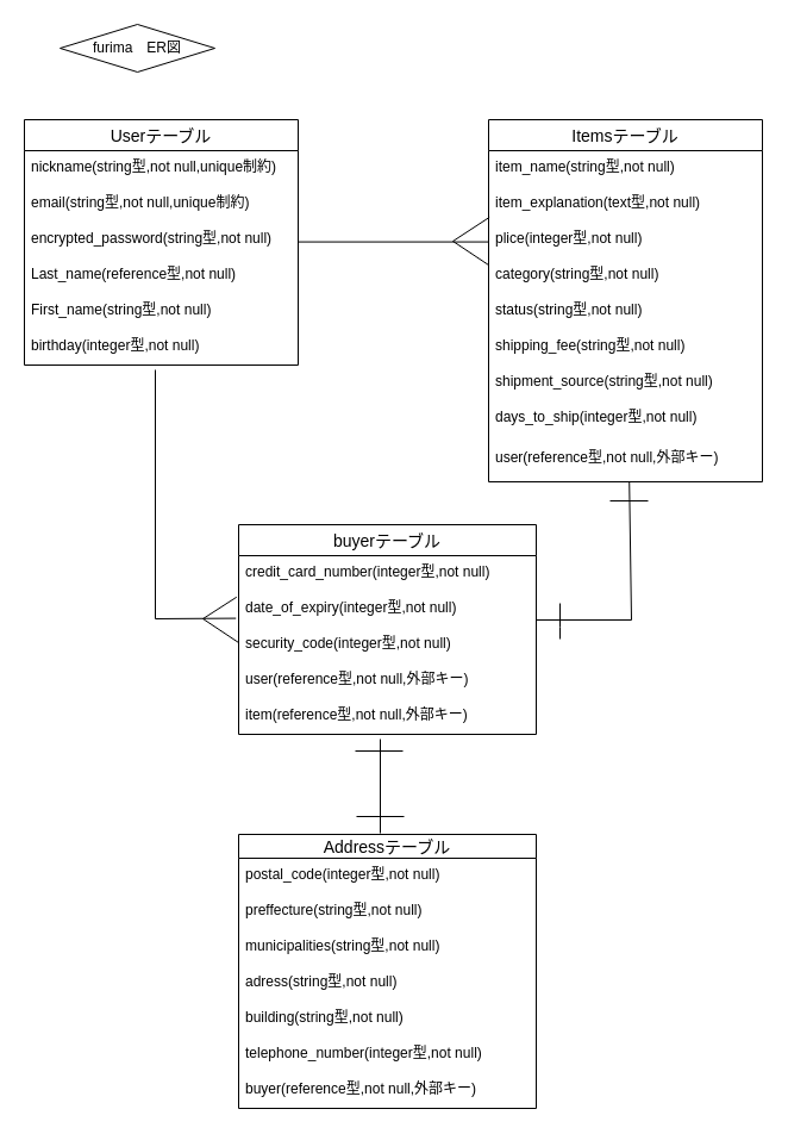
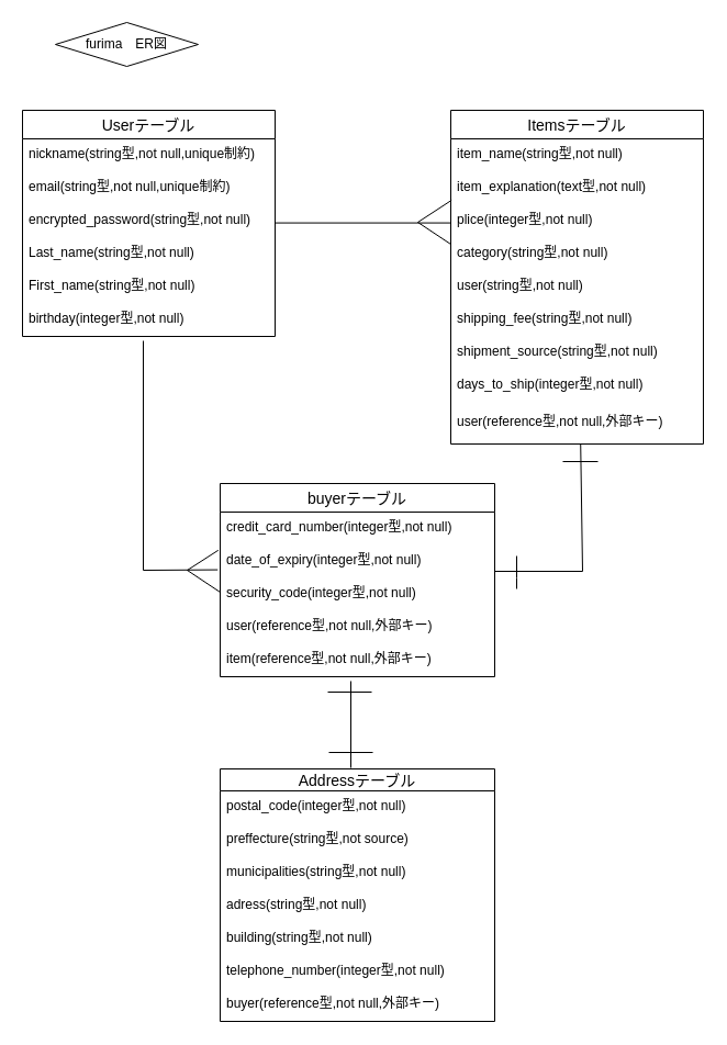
  <mxCell id="0" />
  <mxCell id="1" parent="0" />
  <mxCell id="2" value="Userテーブル" style="swimlane;fontStyle=0;childLayout=stackLayout;horizontal=1;startSize=26;horizontalStack=0;resizeParent=1;resizeParentMax=0;resizeLast=0;collapsible=1;marginBottom=0;align=center;fontSize=14;" vertex="1" parent="1"><mxGeometry x="20" y="100" width="230" height="206" as="geometry"><mxRectangle x="40" y="110" width="120" height="26" as="alternateBounds" /></mxGeometry></mxCell>
  <mxCell id="3" value="nickname(string型,not null,unique制約)" style="text;strokeColor=none;fillColor=none;spacingLeft=4;spacingRight=4;overflow=hidden;rotatable=0;points=[[0,0.5],[1,0.5]];portConstraint=eastwest;fontSize=12;" vertex="1" parent="2"><mxGeometry y="26" width="230" height="30" as="geometry" /></mxCell>
  <mxCell id="4" value="email(string型,not null,unique制約)" style="text;strokeColor=none;fillColor=none;spacingLeft=4;spacingRight=4;overflow=hidden;rotatable=0;points=[[0,0.5],[1,0.5]];portConstraint=eastwest;fontSize=12;" vertex="1" parent="2"><mxGeometry y="56" width="230" height="30" as="geometry" /></mxCell>
  <mxCell id="5" value="encrypted_password(string型,not null)" style="text;strokeColor=none;fillColor=none;spacingLeft=4;spacingRight=4;overflow=hidden;rotatable=0;points=[[0,0.5],[1,0.5]];portConstraint=eastwest;fontSize=12;" vertex="1" parent="2"><mxGeometry y="86" width="230" height="30" as="geometry" /></mxCell>
- <mxCell id="6" value="Last_name(reference型,not null)" style="text;strokeColor=none;fillColor=none;spacingLeft=4;spacingRight=4;overflow=hidden;rotatable=0;points=[[0,0.5],[1,0.5]];portConstraint=eastwest;fontSize=12;" vertex="1" parent="2"><mxGeometry y="116" width="230" height="30" as="geometry" /></mxCell>
+ <mxCell id="6" value="Last_name(string型,not null)" style="text;strokeColor=none;fillColor=none;spacingLeft=4;spacingRight=4;overflow=hidden;rotatable=0;points=[[0,0.5],[1,0.5]];portConstraint=eastwest;fontSize=12;" vertex="1" parent="2"><mxGeometry y="116" width="230" height="30" as="geometry" /></mxCell>
  <mxCell id="7" value="First_name(string型,not null)" style="text;strokeColor=none;fillColor=none;spacingLeft=4;spacingRight=4;overflow=hidden;rotatable=0;points=[[0,0.5],[1,0.5]];portConstraint=eastwest;fontSize=12;" vertex="1" parent="2"><mxGeometry y="146" width="230" height="30" as="geometry" /></mxCell>
  <mxCell id="8" value="birthday(integer型,not null)" style="text;strokeColor=none;fillColor=none;spacingLeft=4;spacingRight=4;overflow=hidden;rotatable=0;points=[[0,0.5],[1,0.5]];portConstraint=eastwest;fontSize=12;" vertex="1" parent="2"><mxGeometry y="176" width="230" height="30" as="geometry" /></mxCell>
  <mxCell id="9" value="furima　ER図" style="rhombus;whiteSpace=wrap;html=1;align=center;" vertex="1" parent="1"><mxGeometry x="50" y="20" width="130" height="40" as="geometry" /></mxCell>
  <mxCell id="10" value="Itemsテーブル" style="swimlane;fontStyle=0;childLayout=stackLayout;horizontal=1;startSize=26;horizontalStack=0;resizeParent=1;resizeParentMax=0;resizeLast=0;collapsible=1;marginBottom=0;align=center;fontSize=14;" vertex="1" parent="1"><mxGeometry x="410" y="100" width="230" height="304" as="geometry" /></mxCell>
  <mxCell id="11" value="item_name(string型,not null)" style="text;strokeColor=none;fillColor=none;spacingLeft=4;spacingRight=4;overflow=hidden;rotatable=0;points=[[0,0.5],[1,0.5]];portConstraint=eastwest;fontSize=12;" vertex="1" parent="10"><mxGeometry y="26" width="230" height="30" as="geometry" /></mxCell>
  <mxCell id="12" value="item_explanation(text型,not null)" style="text;strokeColor=none;fillColor=none;spacingLeft=4;spacingRight=4;overflow=hidden;rotatable=0;points=[[0,0.5],[1,0.5]];portConstraint=eastwest;fontSize=12;" vertex="1" parent="10"><mxGeometry y="56" width="230" height="30" as="geometry" /></mxCell>
  <mxCell id="13" value="plice(integer型,not null)" style="text;strokeColor=none;fillColor=none;spacingLeft=4;spacingRight=4;overflow=hidden;rotatable=0;points=[[0,0.5],[1,0.5]];portConstraint=eastwest;fontSize=12;" vertex="1" parent="10"><mxGeometry y="86" width="230" height="30" as="geometry" /></mxCell>
  <mxCell id="14" value="category(string型,not null)" style="text;strokeColor=none;fillColor=none;spacingLeft=4;spacingRight=4;overflow=hidden;rotatable=0;points=[[0,0.5],[1,0.5]];portConstraint=eastwest;fontSize=12;" vertex="1" parent="10"><mxGeometry y="116" width="230" height="30" as="geometry" /></mxCell>
- <mxCell id="15" value="status(string型,not null)" style="text;strokeColor=none;fillColor=none;spacingLeft=4;spacingRight=4;overflow=hidden;rotatable=0;points=[[0,0.5],[1,0.5]];portConstraint=eastwest;fontSize=12;" vertex="1" parent="10"><mxGeometry y="146" width="230" height="30" as="geometry" /></mxCell>
+ <mxCell id="15" value="user(string型,not null)" style="text;strokeColor=none;fillColor=none;spacingLeft=4;spacingRight=4;overflow=hidden;rotatable=0;points=[[0,0.5],[1,0.5]];portConstraint=eastwest;fontSize=12;" vertex="1" parent="10"><mxGeometry y="146" width="230" height="30" as="geometry" /></mxCell>
  <mxCell id="16" value="shipping_fee(string型,not null)" style="text;strokeColor=none;fillColor=none;spacingLeft=4;spacingRight=4;overflow=hidden;rotatable=0;points=[[0,0.5],[1,0.5]];portConstraint=eastwest;fontSize=12;" vertex="1" parent="10"><mxGeometry y="176" width="230" height="30" as="geometry" /></mxCell>
  <mxCell id="17" value="shipment_source(string型,not null)" style="text;strokeColor=none;fillColor=none;spacingLeft=4;spacingRight=4;overflow=hidden;rotatable=0;points=[[0,0.5],[1,0.5]];portConstraint=eastwest;fontSize=12;" vertex="1" parent="10"><mxGeometry y="206" width="230" height="30" as="geometry" /></mxCell>
  <mxCell id="18" value="days_to_ship(integer型,not null)" style="text;strokeColor=none;fillColor=none;spacingLeft=4;spacingRight=4;overflow=hidden;rotatable=0;points=[[0,0.5],[1,0.5]];portConstraint=eastwest;fontSize=12;" vertex="1" parent="10"><mxGeometry y="236" width="230" height="34" as="geometry" /></mxCell>
  <mxCell id="19" value="user(reference型,not null,外部キー)" style="text;strokeColor=none;fillColor=none;spacingLeft=4;spacingRight=4;overflow=hidden;rotatable=0;points=[[0,0.5],[1,0.5]];portConstraint=eastwest;fontSize=12;" vertex="1" parent="10"><mxGeometry y="270" width="230" height="34" as="geometry" /></mxCell>
  <mxCell id="20" value="buyerテーブル" style="swimlane;fontStyle=0;childLayout=stackLayout;horizontal=1;startSize=26;horizontalStack=0;resizeParent=1;resizeParentMax=0;resizeLast=0;collapsible=1;marginBottom=0;align=center;fontSize=14;" vertex="1" parent="1"><mxGeometry x="200" y="440" width="250" height="176" as="geometry" /></mxCell>
  <mxCell id="21" value="credit_card_number(integer型,not null)" style="text;strokeColor=none;fillColor=none;spacingLeft=4;spacingRight=4;overflow=hidden;rotatable=0;points=[[0,0.5],[1,0.5]];portConstraint=eastwest;fontSize=12;" vertex="1" parent="20"><mxGeometry y="26" width="250" height="30" as="geometry" /></mxCell>
  <mxCell id="22" value="date_of_expiry(integer型,not null)" style="text;strokeColor=none;fillColor=none;spacingLeft=4;spacingRight=4;overflow=hidden;rotatable=0;points=[[0,0.5],[1,0.5]];portConstraint=eastwest;fontSize=12;" vertex="1" parent="20"><mxGeometry y="56" width="250" height="30" as="geometry" /></mxCell>
  <mxCell id="23" value="security_code(integer型,not null)" style="text;strokeColor=none;fillColor=none;spacingLeft=4;spacingRight=4;overflow=hidden;rotatable=0;points=[[0,0.5],[1,0.5]];portConstraint=eastwest;fontSize=12;" vertex="1" parent="20"><mxGeometry y="86" width="250" height="30" as="geometry" /></mxCell>
  <mxCell id="24" value="user(reference型,not null,外部キー)" style="text;strokeColor=none;fillColor=none;spacingLeft=4;spacingRight=4;overflow=hidden;rotatable=0;points=[[0,0.5],[1,0.5]];portConstraint=eastwest;fontSize=12;" vertex="1" parent="20"><mxGeometry y="116" width="250" height="30" as="geometry" /></mxCell>
  <mxCell id="25" value="item(reference型,not null,外部キー)" style="text;strokeColor=none;fillColor=none;spacingLeft=4;spacingRight=4;overflow=hidden;rotatable=0;points=[[0,0.5],[1,0.5]];portConstraint=eastwest;fontSize=12;" vertex="1" parent="20"><mxGeometry y="146" width="250" height="30" as="geometry" /></mxCell>
  <mxCell id="26" value="" style="endArrow=none;html=1;rounded=0;entryX=0.514;entryY=1.012;entryDx=0;entryDy=0;entryPerimeter=0;" edge="1" parent="1" target="19"><mxGeometry relative="1" as="geometry"><mxPoint x="450" y="520" as="sourcePoint" /><mxPoint x="530" y="410" as="targetPoint" /><Array as="points"><mxPoint x="530" y="520" /></Array></mxGeometry></mxCell>
  <mxCell id="27" style="html=1;rounded=0;endArrow=none;endFill=0;exitX=-0.009;exitY=0.753;exitDx=0;exitDy=0;exitPerimeter=0;" edge="1" parent="1" source="22"><mxGeometry relative="1" as="geometry"><mxPoint x="130" y="310" as="targetPoint" /><mxPoint x="200" y="500" as="sourcePoint" /><Array as="points"><mxPoint x="130" y="519" /></Array></mxGeometry></mxCell>
  <mxCell id="28" value="Addressテーブル" style="swimlane;fontStyle=0;childLayout=stackLayout;horizontal=1;startSize=20;horizontalStack=0;resizeParent=1;resizeParentMax=0;resizeLast=0;collapsible=1;marginBottom=0;align=center;fontSize=14;" vertex="1" parent="1"><mxGeometry x="200" y="700" width="250" height="230" as="geometry" /></mxCell>
  <mxCell id="29" value="postal_code(integer型,not null)" style="text;strokeColor=none;fillColor=none;spacingLeft=4;spacingRight=4;overflow=hidden;rotatable=0;points=[[0,0.5],[1,0.5]];portConstraint=eastwest;fontSize=12;" vertex="1" parent="28"><mxGeometry y="20" width="250" height="30" as="geometry" /></mxCell>
- <mxCell id="30" value="preffecture(string型,not null)" style="text;strokeColor=none;fillColor=none;spacingLeft=4;spacingRight=4;overflow=hidden;rotatable=0;points=[[0,0.5],[1,0.5]];portConstraint=eastwest;fontSize=12;" vertex="1" parent="28"><mxGeometry y="50" width="250" height="30" as="geometry" /></mxCell>
+ <mxCell id="30" value="preffecture(string型,not source)" style="text;strokeColor=none;fillColor=none;spacingLeft=4;spacingRight=4;overflow=hidden;rotatable=0;points=[[0,0.5],[1,0.5]];portConstraint=eastwest;fontSize=12;" vertex="1" parent="28"><mxGeometry y="50" width="250" height="30" as="geometry" /></mxCell>
  <mxCell id="31" value="municipalities(string型,not null)" style="text;strokeColor=none;fillColor=none;spacingLeft=4;spacingRight=4;overflow=hidden;rotatable=0;points=[[0,0.5],[1,0.5]];portConstraint=eastwest;fontSize=12;" vertex="1" parent="28"><mxGeometry y="80" width="250" height="30" as="geometry" /></mxCell>
  <mxCell id="32" value="adress(string型,not null)" style="text;strokeColor=none;fillColor=none;spacingLeft=4;spacingRight=4;overflow=hidden;rotatable=0;points=[[0,0.5],[1,0.5]];portConstraint=eastwest;fontSize=12;" vertex="1" parent="28"><mxGeometry y="110" width="250" height="30" as="geometry" /></mxCell>
  <mxCell id="33" value="building(string型,not null)" style="text;strokeColor=none;fillColor=none;spacingLeft=4;spacingRight=4;overflow=hidden;rotatable=0;points=[[0,0.5],[1,0.5]];portConstraint=eastwest;fontSize=12;" vertex="1" parent="28"><mxGeometry y="140" width="250" height="30" as="geometry" /></mxCell>
  <mxCell id="34" value="telephone_number(integer型,not null)" style="text;strokeColor=none;fillColor=none;spacingLeft=4;spacingRight=4;overflow=hidden;rotatable=0;points=[[0,0.5],[1,0.5]];portConstraint=eastwest;fontSize=12;" vertex="1" parent="28"><mxGeometry y="170" width="250" height="30" as="geometry" /></mxCell>
  <mxCell id="35" value="buyer(reference型,not null,外部キー)" style="text;strokeColor=none;fillColor=none;spacingLeft=4;spacingRight=4;overflow=hidden;rotatable=0;points=[[0,0.5],[1,0.5]];portConstraint=eastwest;fontSize=12;" vertex="1" parent="28"><mxGeometry y="200" width="250" height="30" as="geometry" /></mxCell>
  <mxCell id="36" value="" style="endArrow=none;html=1;rounded=0;strokeWidth=1;" edge="1" parent="1"><mxGeometry relative="1" as="geometry"><mxPoint x="319" y="620" as="sourcePoint" /><mxPoint x="319" y="699" as="targetPoint" /><Array as="points" /></mxGeometry></mxCell>
  <mxCell id="37" value="" style="endArrow=none;html=1;rounded=0;strokeWidth=1;" edge="1" parent="1"><mxGeometry relative="1" as="geometry"><mxPoint x="298" y="630" as="sourcePoint" /><mxPoint x="338" y="630" as="targetPoint" /></mxGeometry></mxCell>
  <mxCell id="38" value="" style="endArrow=none;html=1;rounded=0;strokeWidth=1;" edge="1" parent="1"><mxGeometry relative="1" as="geometry"><mxPoint x="299" y="685" as="sourcePoint" /><mxPoint x="339" y="685" as="targetPoint" /><Array as="points"><mxPoint x="319" y="685" /></Array></mxGeometry></mxCell>
  <mxCell id="39" value="" style="endArrow=none;html=1;rounded=0;strokeWidth=1;" edge="1" parent="1"><mxGeometry relative="1" as="geometry"><mxPoint x="250" y="202.58" as="sourcePoint" /><mxPoint x="410" y="202.58" as="targetPoint" /></mxGeometry></mxCell>
  <mxCell id="40" value="" style="endArrow=none;html=1;rounded=0;strokeWidth=1;exitX=0.003;exitY=0.864;exitDx=0;exitDy=0;exitPerimeter=0;" edge="1" parent="1" source="12"><mxGeometry relative="1" as="geometry"><mxPoint x="407.47" y="186.41" as="sourcePoint" /><mxPoint x="410" y="222" as="targetPoint" /><Array as="points"><mxPoint x="380" y="202" /></Array></mxGeometry></mxCell>
  <mxCell id="41" value="" style="endArrow=none;html=1;rounded=0;strokeWidth=1;" edge="1" parent="1"><mxGeometry relative="1" as="geometry"><mxPoint x="512" y="420" as="sourcePoint" /><mxPoint x="544" y="420" as="targetPoint" /></mxGeometry></mxCell>
  <mxCell id="42" value="" style="endArrow=none;html=1;rounded=0;strokeWidth=1;" edge="1" parent="1"><mxGeometry relative="1" as="geometry"><mxPoint x="470" y="536" as="sourcePoint" /><mxPoint x="470" y="506" as="targetPoint" /><Array as="points"><mxPoint x="470" y="526" /></Array></mxGeometry></mxCell>
  <mxCell id="43" value="" style="endArrow=none;html=1;rounded=0;strokeWidth=1;exitX=-0.007;exitY=0.193;exitDx=0;exitDy=0;exitPerimeter=0;" edge="1" parent="1"><mxGeometry relative="1" as="geometry"><mxPoint x="198.25" y="500.79" as="sourcePoint" /><mxPoint x="200" y="539" as="targetPoint" /><Array as="points"><mxPoint x="170" y="519" /></Array></mxGeometry></mxCell>
